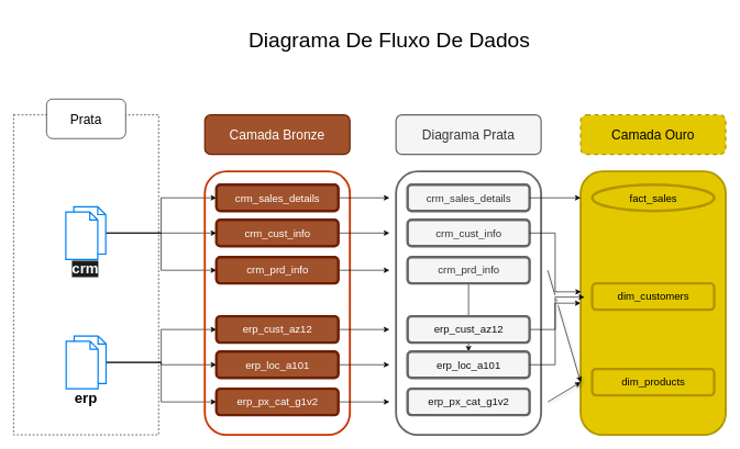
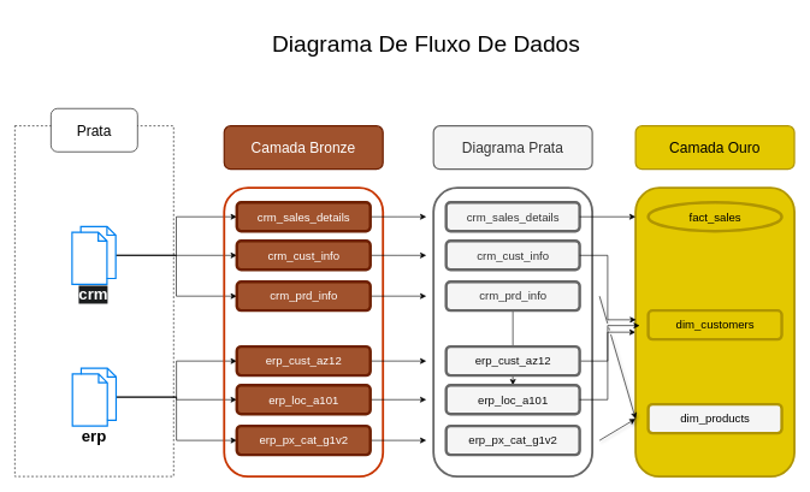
  <mxCell id="0" />
  <mxCell id="1" parent="0" />
  <mxCell id="2" value="" style="rounded=0;whiteSpace=wrap;html=1;dashed=1;fillColor=none;" vertex="1" parent="1"><mxGeometry x="20" y="174" width="220" height="486" as="geometry" /></mxCell>
  <mxCell id="3" value="&lt;font style=&quot;font-size: 20px;&quot;&gt;Prata&lt;/font&gt;" style="rounded=1;whiteSpace=wrap;html=1;" vertex="1" parent="1"><mxGeometry x="70" y="150" width="120" height="60" as="geometry" /></mxCell>
  <mxCell id="4" style="edgeStyle=orthogonalEdgeStyle;rounded=0;orthogonalLoop=1;jettySize=auto;html=1;" edge="1" parent="1" source="7" target="19"><mxGeometry relative="1" as="geometry" /></mxCell>
  <mxCell id="5" style="edgeStyle=orthogonalEdgeStyle;rounded=0;orthogonalLoop=1;jettySize=auto;html=1;" edge="1" parent="1" source="7" target="17"><mxGeometry relative="1" as="geometry" /></mxCell>
  <mxCell id="6" style="edgeStyle=orthogonalEdgeStyle;rounded=0;orthogonalLoop=1;jettySize=auto;html=1;entryX=0;entryY=0.5;entryDx=0;entryDy=0;" edge="1" parent="1" source="7" target="21"><mxGeometry relative="1" as="geometry" /></mxCell>
  <mxCell id="7" value="" style="html=1;verticalLabelPosition=bottom;align=center;labelBackgroundColor=#ffffff;verticalAlign=top;strokeWidth=2;strokeColor=#0080F0;shadow=0;dashed=0;shape=mxgraph.ios7.icons.documents;" vertex="1" parent="1"><mxGeometry x="99.25" y="313.5" width="60.5" height="80" as="geometry" /></mxCell>
  <mxCell id="8" style="edgeStyle=orthogonalEdgeStyle;rounded=0;orthogonalLoop=1;jettySize=auto;html=1;" edge="1" parent="1" source="11" target="25"><mxGeometry relative="1" as="geometry" /></mxCell>
  <mxCell id="9" style="edgeStyle=orthogonalEdgeStyle;rounded=0;orthogonalLoop=1;jettySize=auto;html=1;" edge="1" parent="1" source="11" target="23"><mxGeometry relative="1" as="geometry" /></mxCell>
  <mxCell id="10" style="edgeStyle=orthogonalEdgeStyle;rounded=0;orthogonalLoop=1;jettySize=auto;html=1;entryX=0;entryY=0.5;entryDx=0;entryDy=0;" edge="1" parent="1" source="11" target="27"><mxGeometry relative="1" as="geometry" /></mxCell>
  <mxCell id="11" value="" style="html=1;verticalLabelPosition=bottom;align=center;labelBackgroundColor=#ffffff;verticalAlign=top;strokeWidth=2;strokeColor=#0080F0;shadow=0;dashed=0;shape=mxgraph.ios7.icons.documents;" vertex="1" parent="1"><mxGeometry x="99.75" y="510" width="60.5" height="80" as="geometry" /></mxCell>
  <mxCell id="12" value="&lt;br&gt;&lt;b style=&quot;forced-color-adjust: none; box-shadow: none !important; color: rgb(255, 255, 255); font-family: Helvetica; font-size: 22px; font-style: normal; font-variant-ligatures: normal; font-variant-caps: normal; letter-spacing: normal; orphans: 2; text-align: center; text-indent: 0px; text-transform: none; widows: 2; word-spacing: 0px; -webkit-text-stroke-width: 0px; white-space: normal; background-color: rgb(27, 29, 30); text-decoration-thickness: initial; text-decoration-style: initial; text-decoration-color: initial;&quot;&gt;&lt;span style=&quot;forced-color-adjust: none; box-shadow: none !important;&quot;&gt;crm&lt;/span&gt;&lt;/b&gt;&lt;div&gt;&lt;br/&gt;&lt;/div&gt;" style="text;html=1;align=center;verticalAlign=middle;whiteSpace=wrap;rounded=0;" vertex="1" parent="1"><mxGeometry x="99.25" y="393.5" width="60" height="30" as="geometry" /></mxCell>
  <mxCell id="13" value="&lt;div&gt;&lt;font style=&quot;font-size: 22px;&quot;&gt;&lt;b&gt;erp&lt;/b&gt;&lt;/font&gt;&lt;/div&gt;" style="text;html=1;align=center;verticalAlign=middle;whiteSpace=wrap;rounded=0;" vertex="1" parent="1"><mxGeometry x="99.75" y="590" width="60" height="30" as="geometry" /></mxCell>
  <mxCell id="14" value="" style="rounded=1;whiteSpace=wrap;html=1;fillColor=none;fontColor=#000000;strokeColor=#C73500;strokeWidth=3;" vertex="1" parent="1"><mxGeometry x="310" y="260" width="220" height="400" as="geometry" /></mxCell>
  <mxCell id="15" value="&lt;font style=&quot;font-size: 20px;&quot;&gt;Camada Bronze&lt;/font&gt;" style="rounded=1;whiteSpace=wrap;html=1;fillColor=#a0522d;fontColor=#ffffff;strokeColor=#6D1F00;strokeWidth=2;" vertex="1" parent="1"><mxGeometry x="310" y="174" width="220" height="60" as="geometry" /></mxCell>
  <mxCell id="16" style="edgeStyle=orthogonalEdgeStyle;rounded=0;orthogonalLoop=1;jettySize=auto;html=1;" edge="1" parent="1" source="17"><mxGeometry relative="1" as="geometry"><mxPoint x="590" y="300" as="targetPoint" /></mxGeometry></mxCell>
  <mxCell id="17" value="&lt;font style=&quot;font-size: 16px;&quot;&gt;crm_sales_details&lt;/font&gt;" style="rounded=1;whiteSpace=wrap;html=1;fillColor=#a0522d;fontColor=#ffffff;strokeColor=#6D1F00;strokeWidth=4;" vertex="1" parent="1"><mxGeometry x="327.5" y="280" width="185" height="40" as="geometry" /></mxCell>
  <mxCell id="18" style="edgeStyle=orthogonalEdgeStyle;rounded=0;orthogonalLoop=1;jettySize=auto;html=1;" edge="1" parent="1" source="19"><mxGeometry relative="1" as="geometry"><mxPoint x="590" y="353.5" as="targetPoint" /></mxGeometry></mxCell>
  <mxCell id="19" value="&lt;span style=&quot;font-size: 16px;&quot;&gt;crm_cust_info&lt;/span&gt;" style="rounded=1;whiteSpace=wrap;html=1;fillColor=#a0522d;fontColor=#ffffff;strokeColor=#6D1F00;strokeWidth=4;" vertex="1" parent="1"><mxGeometry x="327.5" y="333.5" width="185" height="40" as="geometry" /></mxCell>
  <mxCell id="20" style="edgeStyle=orthogonalEdgeStyle;rounded=0;orthogonalLoop=1;jettySize=auto;html=1;" edge="1" parent="1" source="21"><mxGeometry relative="1" as="geometry"><mxPoint x="590" y="410" as="targetPoint" /></mxGeometry></mxCell>
  <mxCell id="21" value="&lt;font style=&quot;font-size: 16px;&quot;&gt;crm_prd_info&lt;/font&gt;" style="rounded=1;whiteSpace=wrap;html=1;fillColor=#a0522d;fontColor=#ffffff;strokeColor=#6D1F00;strokeWidth=4;" vertex="1" parent="1"><mxGeometry x="327.5" y="390" width="185" height="40" as="geometry" /></mxCell>
  <mxCell id="22" style="edgeStyle=orthogonalEdgeStyle;rounded=0;orthogonalLoop=1;jettySize=auto;html=1;" edge="1" parent="1" source="23"><mxGeometry relative="1" as="geometry"><mxPoint x="590" y="500" as="targetPoint" /></mxGeometry></mxCell>
  <mxCell id="23" value="&lt;font style=&quot;font-size: 16px;&quot;&gt;erp_cust_az12&lt;/font&gt;" style="rounded=1;whiteSpace=wrap;html=1;fillColor=#a0522d;fontColor=#ffffff;strokeColor=#6D1F00;strokeWidth=4;" vertex="1" parent="1"><mxGeometry x="327.5" y="480" width="185" height="40" as="geometry" /></mxCell>
  <mxCell id="24" style="edgeStyle=orthogonalEdgeStyle;rounded=0;orthogonalLoop=1;jettySize=auto;html=1;" edge="1" parent="1" source="25"><mxGeometry relative="1" as="geometry"><mxPoint x="590" y="553.5" as="targetPoint" /></mxGeometry></mxCell>
  <mxCell id="25" value="&lt;span style=&quot;font-size: 16px;&quot;&gt;erp_loc_a101&lt;/span&gt;" style="rounded=1;whiteSpace=wrap;html=1;fillColor=#a0522d;fontColor=#ffffff;strokeColor=#6D1F00;strokeWidth=4;" vertex="1" parent="1"><mxGeometry x="327.5" y="533.5" width="185" height="40" as="geometry" /></mxCell>
  <mxCell id="26" style="edgeStyle=orthogonalEdgeStyle;rounded=0;orthogonalLoop=1;jettySize=auto;html=1;" edge="1" parent="1" source="27"><mxGeometry relative="1" as="geometry"><mxPoint x="590" y="610" as="targetPoint" /></mxGeometry></mxCell>
  <mxCell id="27" value="&lt;span style=&quot;font-size: 16px;&quot;&gt;erp_px_cat_g1v2&lt;/span&gt;" style="rounded=1;whiteSpace=wrap;html=1;fillColor=#a0522d;fontColor=#ffffff;strokeColor=#6D1F00;strokeWidth=4;" vertex="1" parent="1"><mxGeometry x="327.5" y="590" width="185" height="40" as="geometry" /></mxCell>
  <mxCell id="28" value="" style="rounded=1;whiteSpace=wrap;html=1;strokeWidth=3;fillColor=none;strokeColor=#666666;fontColor=#333333;" vertex="1" parent="1"><mxGeometry x="600" y="260" width="220" height="400" as="geometry" /></mxCell>
  <mxCell id="29" value="&lt;font style=&quot;font-size: 20px;&quot;&gt;Diagrama Prata&lt;/font&gt;" style="rounded=1;whiteSpace=wrap;html=1;strokeWidth=2;fillColor=#f5f5f5;strokeColor=#666666;fontColor=#333333;" vertex="1" parent="1"><mxGeometry x="600" y="174" width="220" height="60" as="geometry" /></mxCell>
  <mxCell id="30" value="&lt;font style=&quot;font-size: 16px;&quot;&gt;crm_sales_details&lt;/font&gt;" style="rounded=1;whiteSpace=wrap;html=1;strokeWidth=4;fillColor=#f5f5f5;strokeColor=#666666;fontColor=#333333;" vertex="1" parent="1"><mxGeometry x="617.5" y="280" width="185" height="40" as="geometry" /></mxCell>
  <mxCell id="31" value="&lt;span style=&quot;font-size: 16px;&quot;&gt;crm_cust_info&lt;/span&gt;" style="rounded=1;whiteSpace=wrap;html=1;strokeWidth=4;fillColor=#f5f5f5;strokeColor=#666666;fontColor=#333333;" vertex="1" parent="1"><mxGeometry x="617.5" y="333.5" width="185" height="40" as="geometry" /></mxCell>
  <mxCell id="32" value="" style="edgeStyle=orthogonalEdgeStyle;rounded=0;orthogonalLoop=1;jettySize=auto;html=1;" edge="1" parent="1" source="33" target="36"><mxGeometry relative="1" as="geometry" /></mxCell>
  <mxCell id="33" value="&lt;font style=&quot;font-size: 16px;&quot;&gt;crm_prd_info&lt;/font&gt;" style="rounded=1;whiteSpace=wrap;html=1;strokeWidth=4;fillColor=#f5f5f5;strokeColor=#666666;fontColor=#333333;" vertex="1" parent="1"><mxGeometry x="617.5" y="390" width="185" height="40" as="geometry" /></mxCell>
  <mxCell id="34" style="edgeStyle=orthogonalEdgeStyle;rounded=0;orthogonalLoop=1;jettySize=auto;html=1;entryX=0;entryY=0.5;entryDx=0;entryDy=0;" edge="1" parent="1" source="35" target="38"><mxGeometry relative="1" as="geometry" /></mxCell>
  <mxCell id="35" value="&lt;span style=&quot;color: rgb(18, 18, 18); font-size: 16px;&quot;&gt;erp_cust_az12&lt;/span&gt;" style="rounded=1;whiteSpace=wrap;html=1;strokeWidth=4;fillColor=#f5f5f5;strokeColor=#666666;fontColor=#333333;" vertex="1" parent="1"><mxGeometry x="617.5" y="480" width="185" height="40" as="geometry" /></mxCell>
  <mxCell id="36" value="&lt;span style=&quot;color: rgb(18, 18, 18); font-size: 16px;&quot;&gt;erp_loc_a101&lt;/span&gt;" style="rounded=1;whiteSpace=wrap;html=1;strokeWidth=4;fillColor=#f5f5f5;strokeColor=#666666;fontColor=#333333;" vertex="1" parent="1"><mxGeometry x="617.5" y="533.5" width="185" height="40" as="geometry" /></mxCell>
  <mxCell id="37" value="&lt;span style=&quot;color: rgb(18, 18, 18); font-size: 16px;&quot;&gt;erp_px_cat_g1v2&lt;/span&gt;" style="rounded=1;whiteSpace=wrap;html=1;strokeWidth=4;fillColor=#f5f5f5;strokeColor=#666666;fontColor=#333333;" vertex="1" parent="1"><mxGeometry x="617.5" y="590" width="185" height="40" as="geometry" /></mxCell>
  <mxCell id="38" value="" style="rounded=1;whiteSpace=wrap;html=1;fillColor=#e3c800;strokeColor=#B09500;strokeWidth=3;fontColor=#000000;" vertex="1" parent="1"><mxGeometry x="880" y="260" width="220" height="400" as="geometry" /></mxCell>
- <mxCell id="39" value="&lt;font style=&quot;font-size: 20px;&quot;&gt;Camada Ouro&lt;/font&gt;" style="rounded=1;whiteSpace=wrap;html=1;fillColor=#e3c800;strokeColor=#B09500;strokeWidth=2;fontColor=#000000;dashed=1;" vertex="1" parent="1"><mxGeometry x="880" y="174" width="220" height="60" as="geometry" /></mxCell>
+ <mxCell id="39" value="&lt;font style=&quot;font-size: 20px;&quot;&gt;Camada Ouro&lt;/font&gt;" style="rounded=1;whiteSpace=wrap;html=1;fillColor=#e3c800;strokeColor=#B09500;strokeWidth=2;fontColor=#000000;" vertex="1" parent="1"><mxGeometry x="880" y="174" width="220" height="60" as="geometry" /></mxCell>
  <mxCell id="40" value="&lt;font style=&quot;font-size: 16px;&quot;&gt;fact_sales&lt;/font&gt;" style="ellipse;whiteSpace=wrap;html=1;fillColor=#e3c800;strokeColor=#B09500;strokeWidth=4;fontColor=#000000;" vertex="1" parent="1"><mxGeometry x="897.5" y="280" width="185" height="40" as="geometry" /></mxCell>
  <mxCell id="41" value="&lt;span style=&quot;font-size: 16px;&quot;&gt;dim_customers&lt;/span&gt;" style="rounded=1;whiteSpace=wrap;html=1;fillColor=#e3c800;strokeColor=#B09500;strokeWidth=4;fontColor=#000000;" vertex="1" parent="1"><mxGeometry x="897.5" y="430" width="185" height="40" as="geometry" /></mxCell>
- <mxCell id="42" value="&lt;span style=&quot;font-size: 16px;&quot;&gt;dim_products&lt;/span&gt;" style="rounded=1;whiteSpace=wrap;html=1;fillColor=#e3c800;strokeColor=#B09500;strokeWidth=4;fontColor=#000000;" vertex="1" parent="1"><mxGeometry x="897.5" y="560" width="185" height="40" as="geometry" /></mxCell>
+ <mxCell id="42" value="&lt;span style=&quot;font-size: 16px;&quot;&gt;dim_products&lt;/span&gt;" style="rounded=1;whiteSpace=wrap;html=1;fillColor=#f5f5f5;strokeColor=#B09500;strokeWidth=4;fontColor=#000000;" vertex="1" parent="1"><mxGeometry x="897.5" y="560" width="185" height="40" as="geometry" /></mxCell>
  <mxCell id="43" style="edgeStyle=orthogonalEdgeStyle;rounded=0;orthogonalLoop=1;jettySize=auto;html=1;entryX=0.003;entryY=0.457;entryDx=0;entryDy=0;entryPerimeter=0;" edge="1" parent="1" source="31" target="38"><mxGeometry relative="1" as="geometry" /></mxCell>
  <mxCell id="44" style="edgeStyle=orthogonalEdgeStyle;rounded=0;orthogonalLoop=1;jettySize=auto;html=1;entryX=0;entryY=0.1;entryDx=0;entryDy=0;entryPerimeter=0;" edge="1" parent="1" source="30" target="38"><mxGeometry relative="1" as="geometry" /></mxCell>
  <mxCell id="45" style="edgeStyle=orthogonalEdgeStyle;rounded=0;orthogonalLoop=1;jettySize=auto;html=1;entryX=0.026;entryY=0.477;entryDx=0;entryDy=0;entryPerimeter=0;" edge="1" parent="1" source="36" target="38"><mxGeometry relative="1" as="geometry" /></mxCell>
  <mxCell id="46" value="" style="endArrow=classic;html=1;rounded=0;entryX=0;entryY=0.8;entryDx=0;entryDy=0;entryPerimeter=0;shadow=1;jumpStyle=gap;" edge="1" parent="1" target="38"><mxGeometry width="50" height="50" relative="1" as="geometry"><mxPoint x="830" y="410" as="sourcePoint" /><mxPoint x="852.5" y="369" as="targetPoint" /></mxGeometry></mxCell>
  <mxCell id="47" value="" style="endArrow=classic;html=1;rounded=0;shadow=1;jumpStyle=gap;" edge="1" parent="1"><mxGeometry width="50" height="50" relative="1" as="geometry"><mxPoint x="830" y="610" as="sourcePoint" /><mxPoint x="880" y="580" as="targetPoint" /></mxGeometry></mxCell>
  <mxCell id="48" value="&lt;font style=&quot;font-size: 32px;&quot;&gt;Diagrama De Fluxo De Dados&lt;/font&gt;" style="text;html=1;align=center;verticalAlign=middle;whiteSpace=wrap;rounded=0;" vertex="1" parent="1"><mxGeometry x="250" y="20" width="680" height="80" as="geometry" /></mxCell>
